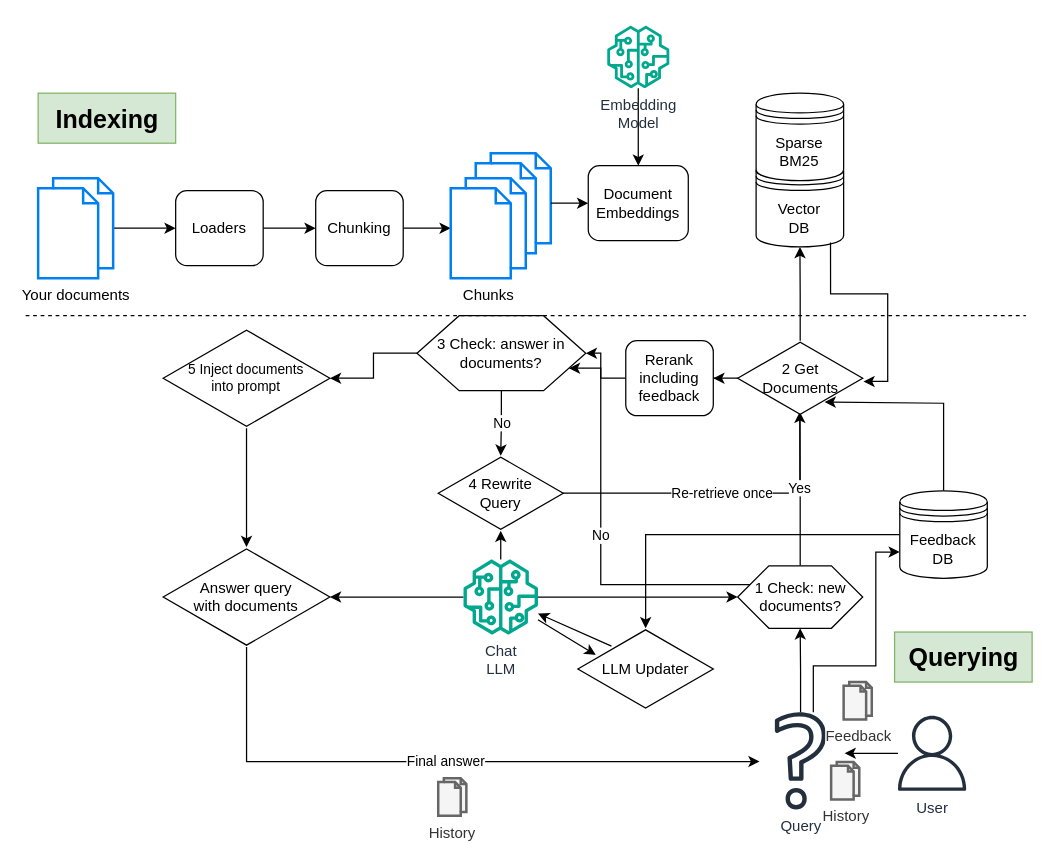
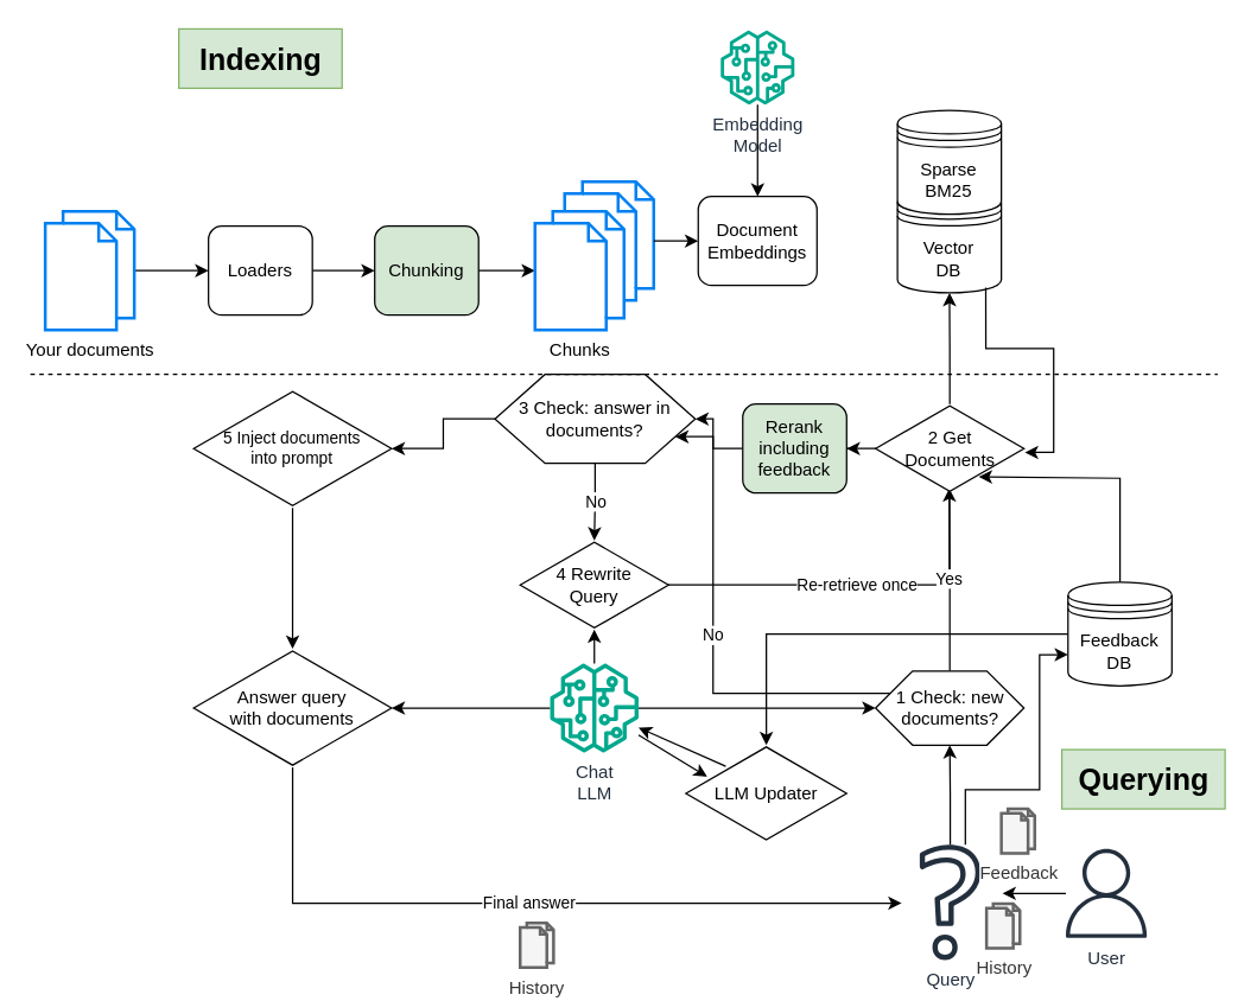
  <mxCell id="0" />
  <mxCell id="1" parent="0" />
  <mxCell id="2" value="Re-retrieve once" style="edgeStyle=orthogonalEdgeStyle;rounded=0;orthogonalLoop=1;jettySize=auto;html=1;exitX=0.996;exitY=0.498;exitDx=0;exitDy=0;exitPerimeter=0;entryX=0.498;entryY=0.97;entryDx=0;entryDy=0;entryPerimeter=0;endArrow=none;endFill=0;" edge="1" parent="1" source="35" target="30"><mxGeometry relative="1" as="geometry"><mxPoint x="451" y="394" as="sourcePoint" /><mxPoint x="640" y="332" as="targetPoint" /></mxGeometry></mxCell>
  <mxCell id="3" value="" style="edgeStyle=orthogonalEdgeStyle;rounded=0;orthogonalLoop=1;jettySize=auto;html=1;" edge="1" parent="1" source="4" target="8"><mxGeometry relative="1" as="geometry" /></mxCell>
  <mxCell id="4" value="Loaders" style="rounded=1;whiteSpace=wrap;html=1;" vertex="1" parent="1"><mxGeometry x="140" y="152" width="70" height="60" as="geometry" /></mxCell>
  <mxCell id="5" value="" style="edgeStyle=orthogonalEdgeStyle;rounded=0;orthogonalLoop=1;jettySize=auto;html=1;" edge="1" parent="1" source="6" target="4"><mxGeometry relative="1" as="geometry" /></mxCell>
  <mxCell id="6" value="Your documents" style="html=1;verticalLabelPosition=bottom;align=center;labelBackgroundColor=#ffffff;verticalAlign=top;strokeWidth=2;strokeColor=#0080F0;shadow=0;dashed=0;shape=mxgraph.ios7.icons.documents;" vertex="1" parent="1"><mxGeometry x="30" y="142" width="60" height="80" as="geometry" /></mxCell>
  <mxCell id="7" value="" style="edgeStyle=orthogonalEdgeStyle;rounded=0;orthogonalLoop=1;jettySize=auto;html=1;" edge="1" parent="1" source="8" target="11"><mxGeometry relative="1" as="geometry" /></mxCell>
- <mxCell id="8" value="Chunking" style="rounded=1;whiteSpace=wrap;html=1;" vertex="1" parent="1"><mxGeometry x="252" y="152" width="70" height="60" as="geometry" /></mxCell>
+ <mxCell id="8" value="Chunking" style="rounded=1;whiteSpace=wrap;html=1;fillColor=#d5e8d4;" vertex="1" parent="1"><mxGeometry x="252" y="152" width="70" height="60" as="geometry" /></mxCell>
  <mxCell id="9" value="" style="group" vertex="1" connectable="0" parent="1"><mxGeometry x="360" y="122" width="80" height="100" as="geometry" /></mxCell>
  <mxCell id="10" value="&lt;div&gt;&lt;br&gt;&lt;/div&gt;" style="html=1;verticalLabelPosition=bottom;align=center;labelBackgroundColor=#ffffff;verticalAlign=top;strokeWidth=2;strokeColor=#0080F0;shadow=0;dashed=0;shape=mxgraph.ios7.icons.documents;" vertex="1" parent="9"><mxGeometry x="20" width="60" height="80" as="geometry" /></mxCell>
  <mxCell id="11" value="Chunks" style="html=1;verticalLabelPosition=bottom;align=center;labelBackgroundColor=#ffffff;verticalAlign=top;strokeWidth=2;strokeColor=#0080F0;shadow=0;dashed=0;shape=mxgraph.ios7.icons.documents;" vertex="1" parent="9"><mxGeometry y="20" width="60" height="80" as="geometry" /></mxCell>
  <mxCell id="12" value="&lt;div&gt;Document&lt;/div&gt;&lt;div&gt;Embeddings&lt;br&gt;&lt;/div&gt;" style="rounded=1;whiteSpace=wrap;html=1;" vertex="1" parent="1"><mxGeometry x="470" y="132" width="80" height="60" as="geometry" /></mxCell>
  <mxCell id="13" value="" style="edgeStyle=orthogonalEdgeStyle;rounded=0;orthogonalLoop=1;jettySize=auto;html=1;" edge="1" parent="1" source="43" target="12"><mxGeometry relative="1" as="geometry"><mxPoint x="510" y="76" as="sourcePoint" /></mxGeometry></mxCell>
  <mxCell id="14" value="" style="edgeStyle=orthogonalEdgeStyle;rounded=0;orthogonalLoop=1;jettySize=auto;html=1;" edge="1" parent="1" source="10" target="12"><mxGeometry relative="1" as="geometry" /></mxCell>
  <mxCell id="15" value="&lt;div&gt;Vector&lt;/div&gt;&lt;div&gt;DB&lt;/div&gt;" style="shape=datastore;whiteSpace=wrap;html=1;" vertex="1" parent="1"><mxGeometry x="604.25" y="127" width="70" height="70" as="geometry" /></mxCell>
  <mxCell id="16" value="" style="edgeStyle=orthogonalEdgeStyle;rounded=0;orthogonalLoop=1;jettySize=auto;html=1;" edge="1" parent="1" source="17"><mxGeometry relative="1" as="geometry"><mxPoint x="675" y="602" as="targetPoint" /></mxGeometry></mxCell>
  <mxCell id="17" value="User" style="sketch=0;outlineConnect=0;fontColor=#232F3E;gradientColor=none;fillColor=#232F3D;strokeColor=none;dashed=0;verticalLabelPosition=bottom;verticalAlign=top;align=center;html=1;fontSize=12;fontStyle=0;aspect=fixed;pointerEvents=1;shape=mxgraph.aws4.user;" vertex="1" parent="1"><mxGeometry x="715" y="572" width="60" height="60" as="geometry" /></mxCell>
  <mxCell id="18" value="" style="group;align=left;" vertex="1" connectable="0" parent="1"><mxGeometry x="604.25" y="564" width="82.5" height="83" as="geometry" /></mxCell>
  <mxCell id="19" value="History" style="html=1;verticalLabelPosition=bottom;align=center;labelBackgroundColor=#ffffff;verticalAlign=top;strokeWidth=2;strokeColor=#666666;shadow=0;dashed=0;shape=mxgraph.ios7.icons.documents;fillColor=#f5f5f5;fontColor=#333333;" vertex="1" parent="18"><mxGeometry x="60" y="45" width="22.5" height="30" as="geometry" /></mxCell>
  <mxCell id="20" value="Query" style="sketch=0;outlineConnect=0;fontColor=#232F3E;gradientColor=none;fillColor=#232F3D;strokeColor=none;dashed=0;verticalLabelPosition=bottom;verticalAlign=top;align=center;html=1;fontSize=12;fontStyle=0;aspect=fixed;pointerEvents=1;shape=mxgraph.aws4.question;" vertex="1" parent="18"><mxGeometry x="15" y="5" width="41" height="78" as="geometry" /></mxCell>
  <mxCell id="21" value="" style="edgeStyle=orthogonalEdgeStyle;rounded=0;orthogonalLoop=1;jettySize=auto;html=1;" edge="1" parent="1" source="45" target="25"><mxGeometry relative="1" as="geometry"><mxPoint x="435" y="477" as="sourcePoint" /></mxGeometry></mxCell>
  <mxCell id="22" value="" style="edgeStyle=orthogonalEdgeStyle;rounded=0;orthogonalLoop=1;jettySize=auto;html=1;" edge="1" parent="1" source="45" target="38"><mxGeometry relative="1" as="geometry"><mxPoint x="365" y="477" as="sourcePoint" /></mxGeometry></mxCell>
  <mxCell id="23" value="Yes" style="edgeStyle=orthogonalEdgeStyle;rounded=0;orthogonalLoop=1;jettySize=auto;html=1;exitX=0.5;exitY=0;exitDx=0;exitDy=0;entryX=0.497;entryY=0.947;entryDx=0;entryDy=0;entryPerimeter=0;" edge="1" parent="1" source="25" target="30"><mxGeometry relative="1" as="geometry"><mxPoint x="639" y="338" as="targetPoint" /></mxGeometry></mxCell>
  <mxCell id="24" value="No" style="edgeStyle=elbowEdgeStyle;rounded=0;orthogonalLoop=1;jettySize=auto;html=1;exitX=0;exitY=0.25;exitDx=0;exitDy=0;entryX=1;entryY=0.75;entryDx=0;entryDy=0;" edge="1" parent="1" source="25" target="34"><mxGeometry relative="1" as="geometry"><mxPoint x="500" y="352" as="targetPoint" /><Array as="points"><mxPoint x="480" y="382" /></Array></mxGeometry></mxCell>
  <mxCell id="25" value="1 Check: new documents?" style="shape=hexagon;perimeter=hexagonPerimeter2;whiteSpace=wrap;html=1;size=0.25" vertex="1" parent="1"><mxGeometry x="589.5" y="452" width="100" height="50" as="geometry" /></mxCell>
  <mxCell id="26" value="" style="edgeStyle=orthogonalEdgeStyle;rounded=0;orthogonalLoop=1;jettySize=auto;html=1;" edge="1" parent="1" target="25" source="20"><mxGeometry relative="1" as="geometry"><mxPoint x="640" y="567" as="sourcePoint" /></mxGeometry></mxCell>
  <mxCell id="27" value="&lt;div&gt;Sparse&lt;/div&gt;&lt;div&gt;BM25&lt;br&gt;&lt;/div&gt;" style="shape=datastore;whiteSpace=wrap;html=1;" vertex="1" parent="1"><mxGeometry x="604.25" y="74" width="70" height="70" as="geometry" /></mxCell>
  <mxCell id="28" value="" style="edgeStyle=orthogonalEdgeStyle;rounded=0;orthogonalLoop=1;jettySize=auto;html=1;" edge="1" parent="1" source="30" target="15"><mxGeometry relative="1" as="geometry" /></mxCell>
  <mxCell id="29" value="" style="edgeStyle=orthogonalEdgeStyle;rounded=0;orthogonalLoop=1;jettySize=auto;html=1;" edge="1" parent="1" source="30" target="42"><mxGeometry relative="1" as="geometry" /></mxCell>
  <mxCell id="30" value="&lt;div&gt;2 Get&lt;/div&gt;&lt;div&gt;Documents&lt;/div&gt;" style="html=1;whiteSpace=wrap;aspect=fixed;shape=isoRectangle;" vertex="1" parent="1"><mxGeometry x="589.5" y="272" width="100" height="60" as="geometry" /></mxCell>
  <mxCell id="31" style="edgeStyle=orthogonalEdgeStyle;rounded=0;orthogonalLoop=1;jettySize=auto;html=1;exitX=0.85;exitY=0.95;exitDx=0;exitDy=0;exitPerimeter=0;entryX=1.006;entryY=0.543;entryDx=0;entryDy=0;entryPerimeter=0;" edge="1" parent="1" source="15" target="30"><mxGeometry relative="1" as="geometry" /></mxCell>
  <mxCell id="32" value="No" style="edgeStyle=orthogonalEdgeStyle;rounded=0;orthogonalLoop=1;jettySize=auto;html=1;" edge="1" parent="1" source="34" target="35"><mxGeometry relative="1" as="geometry" /></mxCell>
  <mxCell id="33" value="" style="edgeStyle=orthogonalEdgeStyle;rounded=0;orthogonalLoop=1;jettySize=auto;html=1;" edge="1" parent="1" source="34" target="37"><mxGeometry relative="1" as="geometry" /></mxCell>
  <mxCell id="34" value="3 Check: answer in documents?" style="shape=hexagon;perimeter=hexagonPerimeter2;whiteSpace=wrap;html=1;size=0.25" vertex="1" parent="1"><mxGeometry x="333" y="252" width="135" height="60" as="geometry" /></mxCell>
  <mxCell id="35" value="&lt;div&gt;4 Rewrite&lt;/div&gt;&lt;div&gt;Query&lt;br&gt;&lt;/div&gt;" style="html=1;whiteSpace=wrap;aspect=fixed;shape=isoRectangle;" vertex="1" parent="1"><mxGeometry x="350" y="364" width="100" height="60" as="geometry" /></mxCell>
  <mxCell id="36" value="" style="edgeStyle=orthogonalEdgeStyle;rounded=0;orthogonalLoop=1;jettySize=auto;html=1;" edge="1" parent="1" source="37" target="38"><mxGeometry relative="1" as="geometry" /></mxCell>
  <mxCell id="37" value="&lt;div style=&quot;font-size: 11px;&quot;&gt;5 Inject documents&lt;/div&gt;&lt;div style=&quot;font-size: 11px;&quot;&gt;into prompt&lt;br style=&quot;font-size: 11px;&quot;&gt;&lt;/div&gt;" style="html=1;whiteSpace=wrap;aspect=fixed;shape=isoRectangle;fontSize=11;" vertex="1" parent="1"><mxGeometry x="130" y="262" width="133.34" height="80" as="geometry" /></mxCell>
  <mxCell id="38" value="&lt;div style=&quot;font-size: 12px;&quot;&gt;Answer query&lt;/div&gt;&lt;div style=&quot;font-size: 12px;&quot;&gt;with documents&lt;br style=&quot;font-size: 12px;&quot;&gt;&lt;/div&gt;" style="html=1;whiteSpace=wrap;aspect=fixed;shape=isoRectangle;fontSize=12;" vertex="1" parent="1"><mxGeometry x="130" y="437" width="133.34" height="80" as="geometry" /></mxCell>
  <mxCell id="39" value="Final answer" style="edgeStyle=orthogonalEdgeStyle;rounded=0;orthogonalLoop=1;jettySize=auto;html=1;entryX=0.029;entryY=0.594;entryDx=0;entryDy=0;entryPerimeter=0;" edge="1" parent="1" source="38"><mxGeometry relative="1" as="geometry"><mxPoint x="607.03" y="608.58" as="targetPoint" /><Array as="points"><mxPoint x="197" y="609" /></Array></mxGeometry></mxCell>
  <mxCell id="40" value="History" style="html=1;verticalLabelPosition=bottom;align=center;labelBackgroundColor=#ffffff;verticalAlign=top;strokeWidth=2;strokeColor=#666666;shadow=0;dashed=0;shape=mxgraph.ios7.icons.documents;fillColor=#f5f5f5;fontColor=#333333;" vertex="1" parent="1"><mxGeometry x="350" y="622" width="22.5" height="30" as="geometry" /></mxCell>
  <mxCell id="41" value="" style="edgeStyle=orthogonalEdgeStyle;rounded=0;orthogonalLoop=1;jettySize=auto;html=1;" edge="1" parent="1" source="42" target="34"><mxGeometry relative="1" as="geometry" /></mxCell>
- <mxCell id="42" value="Rerank including feedback" style="rounded=1;whiteSpace=wrap;html=1;" vertex="1" parent="1"><mxGeometry x="500" y="272" width="70" height="60" as="geometry" /></mxCell>
+ <mxCell id="42" value="Rerank including feedback" style="rounded=1;whiteSpace=wrap;html=1;fillColor=#d5e8d4;" vertex="1" parent="1"><mxGeometry x="500" y="272" width="70" height="60" as="geometry" /></mxCell>
  <mxCell id="43" value="&lt;div&gt;Embedding&lt;/div&gt;&lt;div&gt;Model&lt;/div&gt;" style="sketch=0;outlineConnect=0;fontColor=#232F3E;gradientColor=none;fillColor=#01A88D;strokeColor=none;dashed=0;verticalLabelPosition=bottom;verticalAlign=top;align=center;html=1;fontSize=12;fontStyle=0;aspect=fixed;pointerEvents=1;shape=mxgraph.aws4.sagemaker_model;" vertex="1" parent="1"><mxGeometry x="485" y="20" width="50" height="50" as="geometry" /></mxCell>
  <mxCell id="44" value="" style="edgeStyle=orthogonalEdgeStyle;rounded=0;orthogonalLoop=1;jettySize=auto;html=1;" edge="1" parent="1" source="45" target="35"><mxGeometry relative="1" as="geometry" /></mxCell>
  <mxCell id="45" value="&lt;div&gt;Chat&lt;/div&gt;&lt;div&gt;LLM&lt;/div&gt;" style="sketch=0;outlineConnect=0;fontColor=#232F3E;gradientColor=none;fillColor=#01A88D;strokeColor=none;dashed=0;verticalLabelPosition=bottom;verticalAlign=top;align=center;html=1;fontSize=12;fontStyle=0;aspect=fixed;pointerEvents=1;shape=mxgraph.aws4.sagemaker_model;" vertex="1" parent="1"><mxGeometry x="370" y="447" width="60" height="60" as="geometry" /></mxCell>
  <mxCell id="46" value="" style="endArrow=none;dashed=1;html=1;rounded=0;" edge="1" parent="1"><mxGeometry width="50" height="50" relative="1" as="geometry"><mxPoint x="20" y="252" as="sourcePoint" /><mxPoint x="820" y="252" as="targetPoint" /></mxGeometry></mxCell>
- <mxCell id="47" value="&lt;b&gt;&lt;font style=&quot;font-size: 20px;&quot;&gt;Indexing&lt;/font&gt;&lt;/b&gt;" style="text;html=1;align=center;verticalAlign=middle;resizable=0;points=[];autosize=1;strokeColor=#82b366;fillColor=#d5e8d4;" vertex="1" parent="1"><mxGeometry x="30" y="74" width="110" height="40" as="geometry" /></mxCell>
+ <mxCell id="47" value="&lt;b&gt;&lt;font style=&quot;font-size: 20px;&quot;&gt;Indexing&lt;/font&gt;&lt;/b&gt;" style="text;html=1;align=center;verticalAlign=middle;resizable=0;points=[];autosize=1;strokeColor=#82b366;fillColor=#d5e8d4;" vertex="1" parent="1"><mxGeometry x="120" y="19" width="110" height="40" as="geometry" /></mxCell>
  <mxCell id="48" value="&lt;font style=&quot;font-size: 20px;&quot;&gt;&lt;b&gt;Querying&lt;/b&gt;&lt;/font&gt;" style="text;html=1;align=center;verticalAlign=middle;resizable=0;points=[];autosize=1;strokeColor=#82b366;fillColor=#d5e8d4;" vertex="1" parent="1"><mxGeometry x="715" y="505" width="110" height="40" as="geometry" /></mxCell>
  <mxCell id="49" value="Feedback" style="html=1;verticalLabelPosition=bottom;align=center;labelBackgroundColor=#ffffff;verticalAlign=top;strokeWidth=2;strokeColor=#666666;shadow=0;dashed=0;shape=mxgraph.ios7.icons.documents;fillColor=#f5f5f5;fontColor=#333333;" vertex="1" parent="1"><mxGeometry x="674.25" y="545" width="22.5" height="30" as="geometry" /></mxCell>
  <mxCell id="50" value="LLM Updater" style="html=1;whiteSpace=wrap;aspect=fixed;shape=isoRectangle;" vertex="1" parent="1"><mxGeometry x="461.67" y="502" width="108.33" height="65" as="geometry" /></mxCell>
  <mxCell id="51" value="" style="endArrow=classic;html=1;rounded=0;entryX=0.132;entryY=0.327;entryDx=0;entryDy=0;entryPerimeter=0;" edge="1" parent="1" source="45" target="50"><mxGeometry width="50" height="50" relative="1" as="geometry"><mxPoint x="350" y="562" as="sourcePoint" /><mxPoint x="450" y="522" as="targetPoint" /></mxGeometry></mxCell>
  <mxCell id="52" value="" style="endArrow=classic;html=1;rounded=0;exitX=0.248;exitY=0.22;exitDx=0;exitDy=0;exitPerimeter=0;" edge="1" parent="1" source="50" target="45"><mxGeometry width="50" height="50" relative="1" as="geometry"><mxPoint x="460" y="512" as="sourcePoint" /><mxPoint x="440" y="492" as="targetPoint" /></mxGeometry></mxCell>
  <mxCell id="53" style="edgeStyle=orthogonalEdgeStyle;rounded=0;orthogonalLoop=1;jettySize=auto;html=1;" edge="1" parent="1" source="55" target="50"><mxGeometry relative="1" as="geometry" /></mxCell>
  <mxCell id="54" style="edgeStyle=orthogonalEdgeStyle;rounded=0;orthogonalLoop=1;jettySize=auto;html=1;entryX=0.695;entryY=0.817;entryDx=0;entryDy=0;entryPerimeter=0;" edge="1" parent="1" source="55" target="30"><mxGeometry relative="1" as="geometry"><mxPoint x="700" y="362" as="targetPoint" /><Array as="points"><mxPoint x="754" y="322" /></Array></mxGeometry></mxCell>
  <mxCell id="55" value="&lt;div&gt;Feedback DB&lt;/div&gt;" style="shape=datastore;whiteSpace=wrap;html=1;" vertex="1" parent="1"><mxGeometry x="719.16" y="392" width="70" height="70" as="geometry" /></mxCell>
  <mxCell id="56" style="edgeStyle=orthogonalEdgeStyle;rounded=0;orthogonalLoop=1;jettySize=auto;html=1;entryX=0;entryY=0.7;entryDx=0;entryDy=0;" edge="1" parent="1" source="20" target="55"><mxGeometry relative="1" as="geometry"><Array as="points"><mxPoint x="650" y="532" /><mxPoint x="700" y="532" /><mxPoint x="700" y="441" /></Array></mxGeometry></mxCell>
